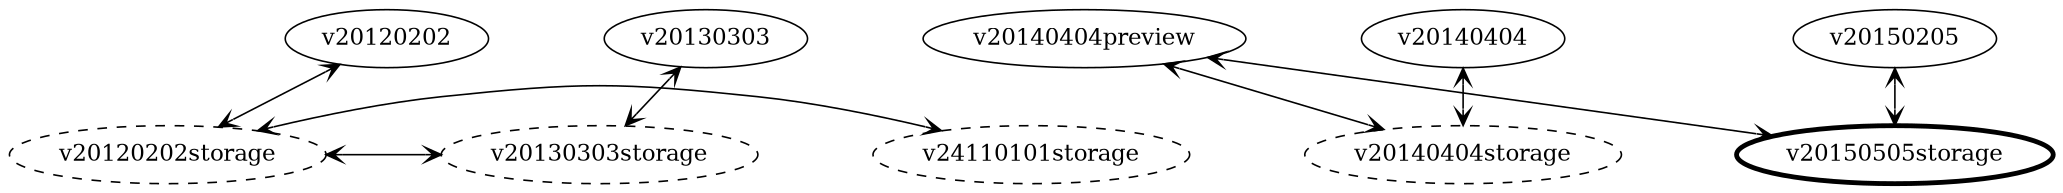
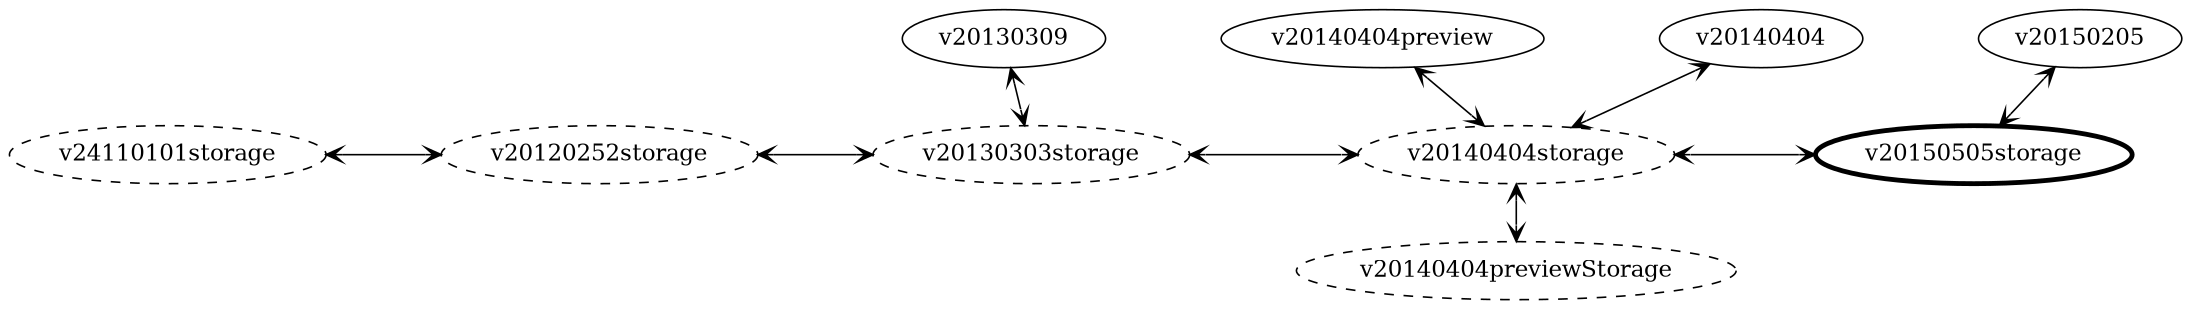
  graph {
    nodesep=1
    node [penwidth=1 shape=ellipse style=solid]
    edge [arrowhead=vee arrowtail=vee dir=both]
-   v20120202 [group=api]
-   v20130303 [group=api]
+   v20130303 [group=api label=v20130309]
    v20140404preview [group=api]
    v20140404 [group=api]
    n5 [group=api label=v20150205]
    n6 [label=v24110101storage style=dashed]
    v20150505storage [penwidth=3]
-   v20120202storage [style=dashed]
+   v20120202storage [style=dashed label=v20120252storage]
    v20130303storage [style=dashed]
    v20140404storage [style=dashed]
+   v20140404previewStorage [style=dashed]
    subgraph sub_1 {
      label="API Versions"
      labelloc=t
      rank=same
-     v20120202
      v20130303
      v20140404preview
      v20140404
      n5
    }
    subgraph sub_2 {
      rank=same
      n6
      v20150505storage
      v20120202storage
      v20130303storage
      v20140404storage
    }
-   v20120202 -- v20130303 [style=invis]
-   v20120202 -- v20120202storage
    v20130303 -- v20140404preview [style=invis]
    v20130303 -- v20130303storage
    v20140404preview -- v20140404 [style=invis]
    v20140404preview -- v20140404storage
    v20140404 -- v20140404storage
    n5 -- v20150505storage
    n6 -- v20120202storage
    v20120202storage -- v20130303storage
-   v20140404preview -- v20150505storage
+   v20130303storage -- v20140404storage
+   v20140404storage -- v20150505storage
+   v20140404storage -- v20140404previewStorage
  }
